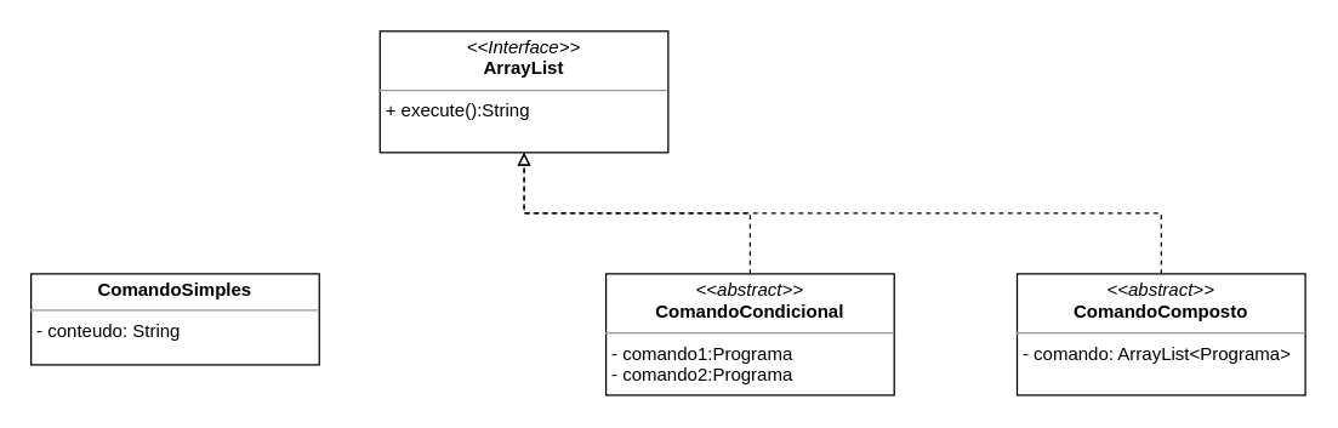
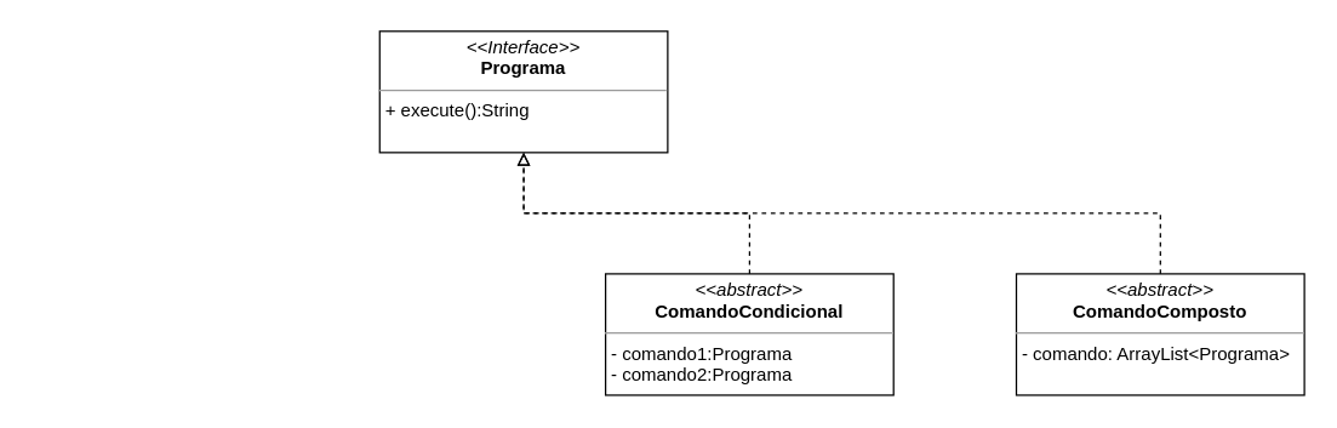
  <mxCell id="0" />
  <mxCell id="1" parent="0" />
- <mxCell id="2" value="&lt;p style=&quot;margin: 0px ; margin-top: 4px ; text-align: center&quot;&gt;&lt;i&gt;&amp;lt;&amp;lt;Interface&amp;gt;&amp;gt;&lt;/i&gt;&lt;br&gt;&lt;b&gt;ArrayList&lt;/b&gt;&lt;/p&gt;&lt;hr size=&quot;1&quot;&gt;&lt;p style=&quot;margin: 0px ; margin-left: 4px&quot;&gt;+ execute():String&lt;br&gt;&lt;br&gt;&lt;/p&gt;" style="verticalAlign=top;align=left;overflow=fill;fontSize=12;fontFamily=Helvetica;html=1;" vertex="1" parent="1"><mxGeometry x="250" y="20" width="190" height="80" as="geometry" /></mxCell>
+ <mxCell id="2" value="&lt;p style=&quot;margin: 0px ; margin-top: 4px ; text-align: center&quot;&gt;&lt;i&gt;&amp;lt;&amp;lt;Interface&amp;gt;&amp;gt;&lt;/i&gt;&lt;br&gt;&lt;b&gt;Programa&lt;/b&gt;&lt;/p&gt;&lt;hr size=&quot;1&quot;&gt;&lt;p style=&quot;margin: 0px ; margin-left: 4px&quot;&gt;+ execute():String&lt;br&gt;&lt;br&gt;&lt;/p&gt;" style="verticalAlign=top;align=left;overflow=fill;fontSize=12;fontFamily=Helvetica;html=1;" vertex="1" parent="1"><mxGeometry x="250" y="20" width="190" height="80" as="geometry" /></mxCell>
  <mxCell id="3" style="edgeStyle=orthogonalEdgeStyle;rounded=0;orthogonalLoop=1;jettySize=auto;html=1;entryX=0.5;entryY=1;entryDx=0;entryDy=0;dashed=1;endArrow=block;endFill=0;" edge="1" parent="1" source="4" target="2"><mxGeometry relative="1" as="geometry"><Array as="points"><mxPoint x="765" y="140" /><mxPoint x="345" y="140" /></Array></mxGeometry></mxCell>
  <mxCell id="4" value="&lt;p style=&quot;margin: 0px ; margin-top: 4px ; text-align: center&quot;&gt;&lt;i&gt;&amp;lt;&amp;lt;abstract&amp;gt;&amp;gt;&lt;/i&gt;&lt;br&gt;&lt;b&gt;ComandoComposto&lt;/b&gt;&lt;/p&gt;&lt;hr size=&quot;1&quot;&gt;&lt;p style=&quot;margin: 0px ; margin-left: 4px&quot;&gt;- comando: ArrayList&amp;lt;Programa&amp;gt;&lt;br&gt;&lt;/p&gt;&lt;p style=&quot;margin: 0px ; margin-left: 4px&quot;&gt;&lt;br&gt;&lt;/p&gt;" style="verticalAlign=top;align=left;overflow=fill;fontSize=12;fontFamily=Helvetica;html=1;" vertex="1" parent="1"><mxGeometry x="670" y="180" width="190" height="80" as="geometry" /></mxCell>
- <mxCell id="5" value="&lt;p style=&quot;margin: 0px ; margin-top: 4px ; text-align: center&quot;&gt;&lt;b&gt;ComandoSimples&lt;/b&gt;&lt;/p&gt;&lt;hr size=&quot;1&quot;&gt;&lt;p style=&quot;margin: 0px ; margin-left: 4px&quot;&gt;- conteudo: String&lt;/p&gt;" style="verticalAlign=top;align=left;overflow=fill;fontSize=12;fontFamily=Helvetica;html=1;" vertex="1" parent="1"><mxGeometry x="20" y="180" width="190" height="60" as="geometry" /></mxCell>
  <mxCell id="6" style="edgeStyle=orthogonalEdgeStyle;rounded=0;orthogonalLoop=1;jettySize=auto;html=1;endArrow=block;endFill=0;dashed=1;" edge="1" parent="1" source="7" target="2"><mxGeometry relative="1" as="geometry"><Array as="points"><mxPoint x="494" y="140" /><mxPoint x="345" y="140" /></Array></mxGeometry></mxCell>
  <mxCell id="7" value="&lt;p style=&quot;margin: 0px ; margin-top: 4px ; text-align: center&quot;&gt;&lt;i&gt;&amp;lt;&amp;lt;abstract&amp;gt;&amp;gt;&lt;/i&gt;&lt;br&gt;&lt;b&gt;ComandoCondicional&lt;/b&gt;&lt;/p&gt;&lt;hr size=&quot;1&quot;&gt;&lt;p style=&quot;margin: 0px ; margin-left: 4px&quot;&gt;- comando1:Programa&lt;/p&gt;&lt;p style=&quot;margin: 0px ; margin-left: 4px&quot;&gt;- comando2:Programa&lt;/p&gt;&lt;p style=&quot;margin: 0px ; margin-left: 4px&quot;&gt;&lt;br&gt;&lt;/p&gt;" style="verticalAlign=top;align=left;overflow=fill;fontSize=12;fontFamily=Helvetica;html=1;" vertex="1" parent="1"><mxGeometry x="399" y="180" width="190" height="80" as="geometry" /></mxCell>
